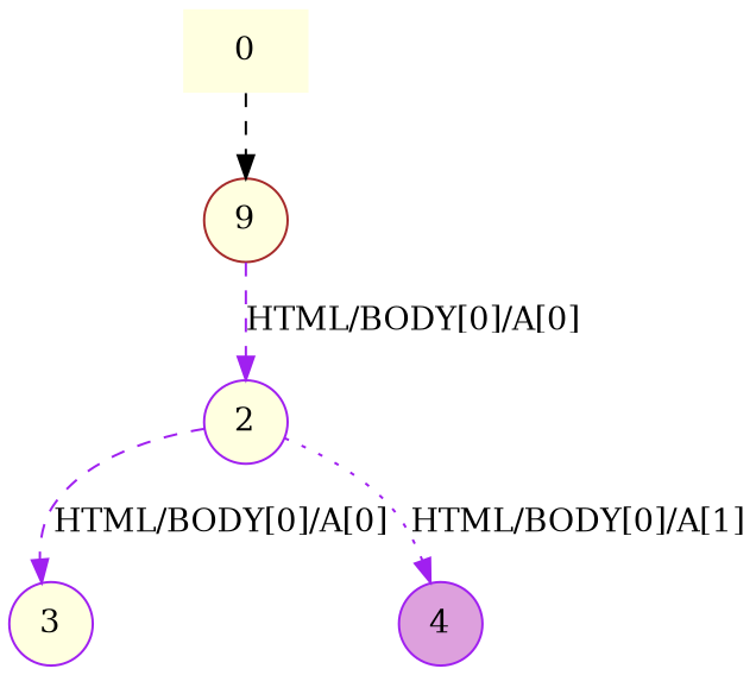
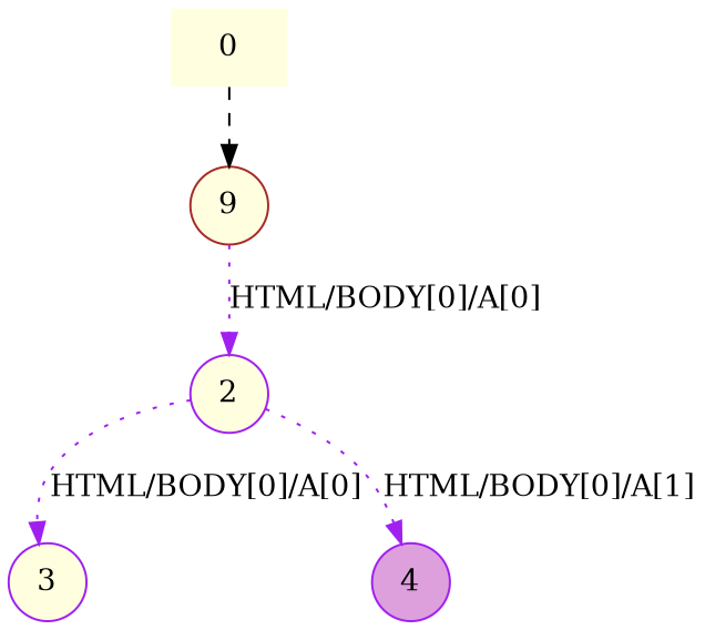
  digraph {
    node [color=purple fillcolor=lightyellow shape=circle style=filled]
    edge [color=purple style=dashed]
    n1 [color=brown label=9]
    n2 [label=2]
    n3 [label=3]
    n4 [fillcolor=plum label=4]
    0 [shape=none]
-   n1 -> n2 [label="HTML/BODY[0]/A[0]"]
-   n2 -> n3 [label="HTML/BODY[0]/A[0]"]
+   n1 -> n2 [label="HTML/BODY[0]/A[0]" style=dotted]
+   n2 -> n3 [label="HTML/BODY[0]/A[0]" style=dotted]
    n2 -> n4 [label="HTML/BODY[0]/A[1]" style=dotted]
    0 -> n1 [color=black]
  }
